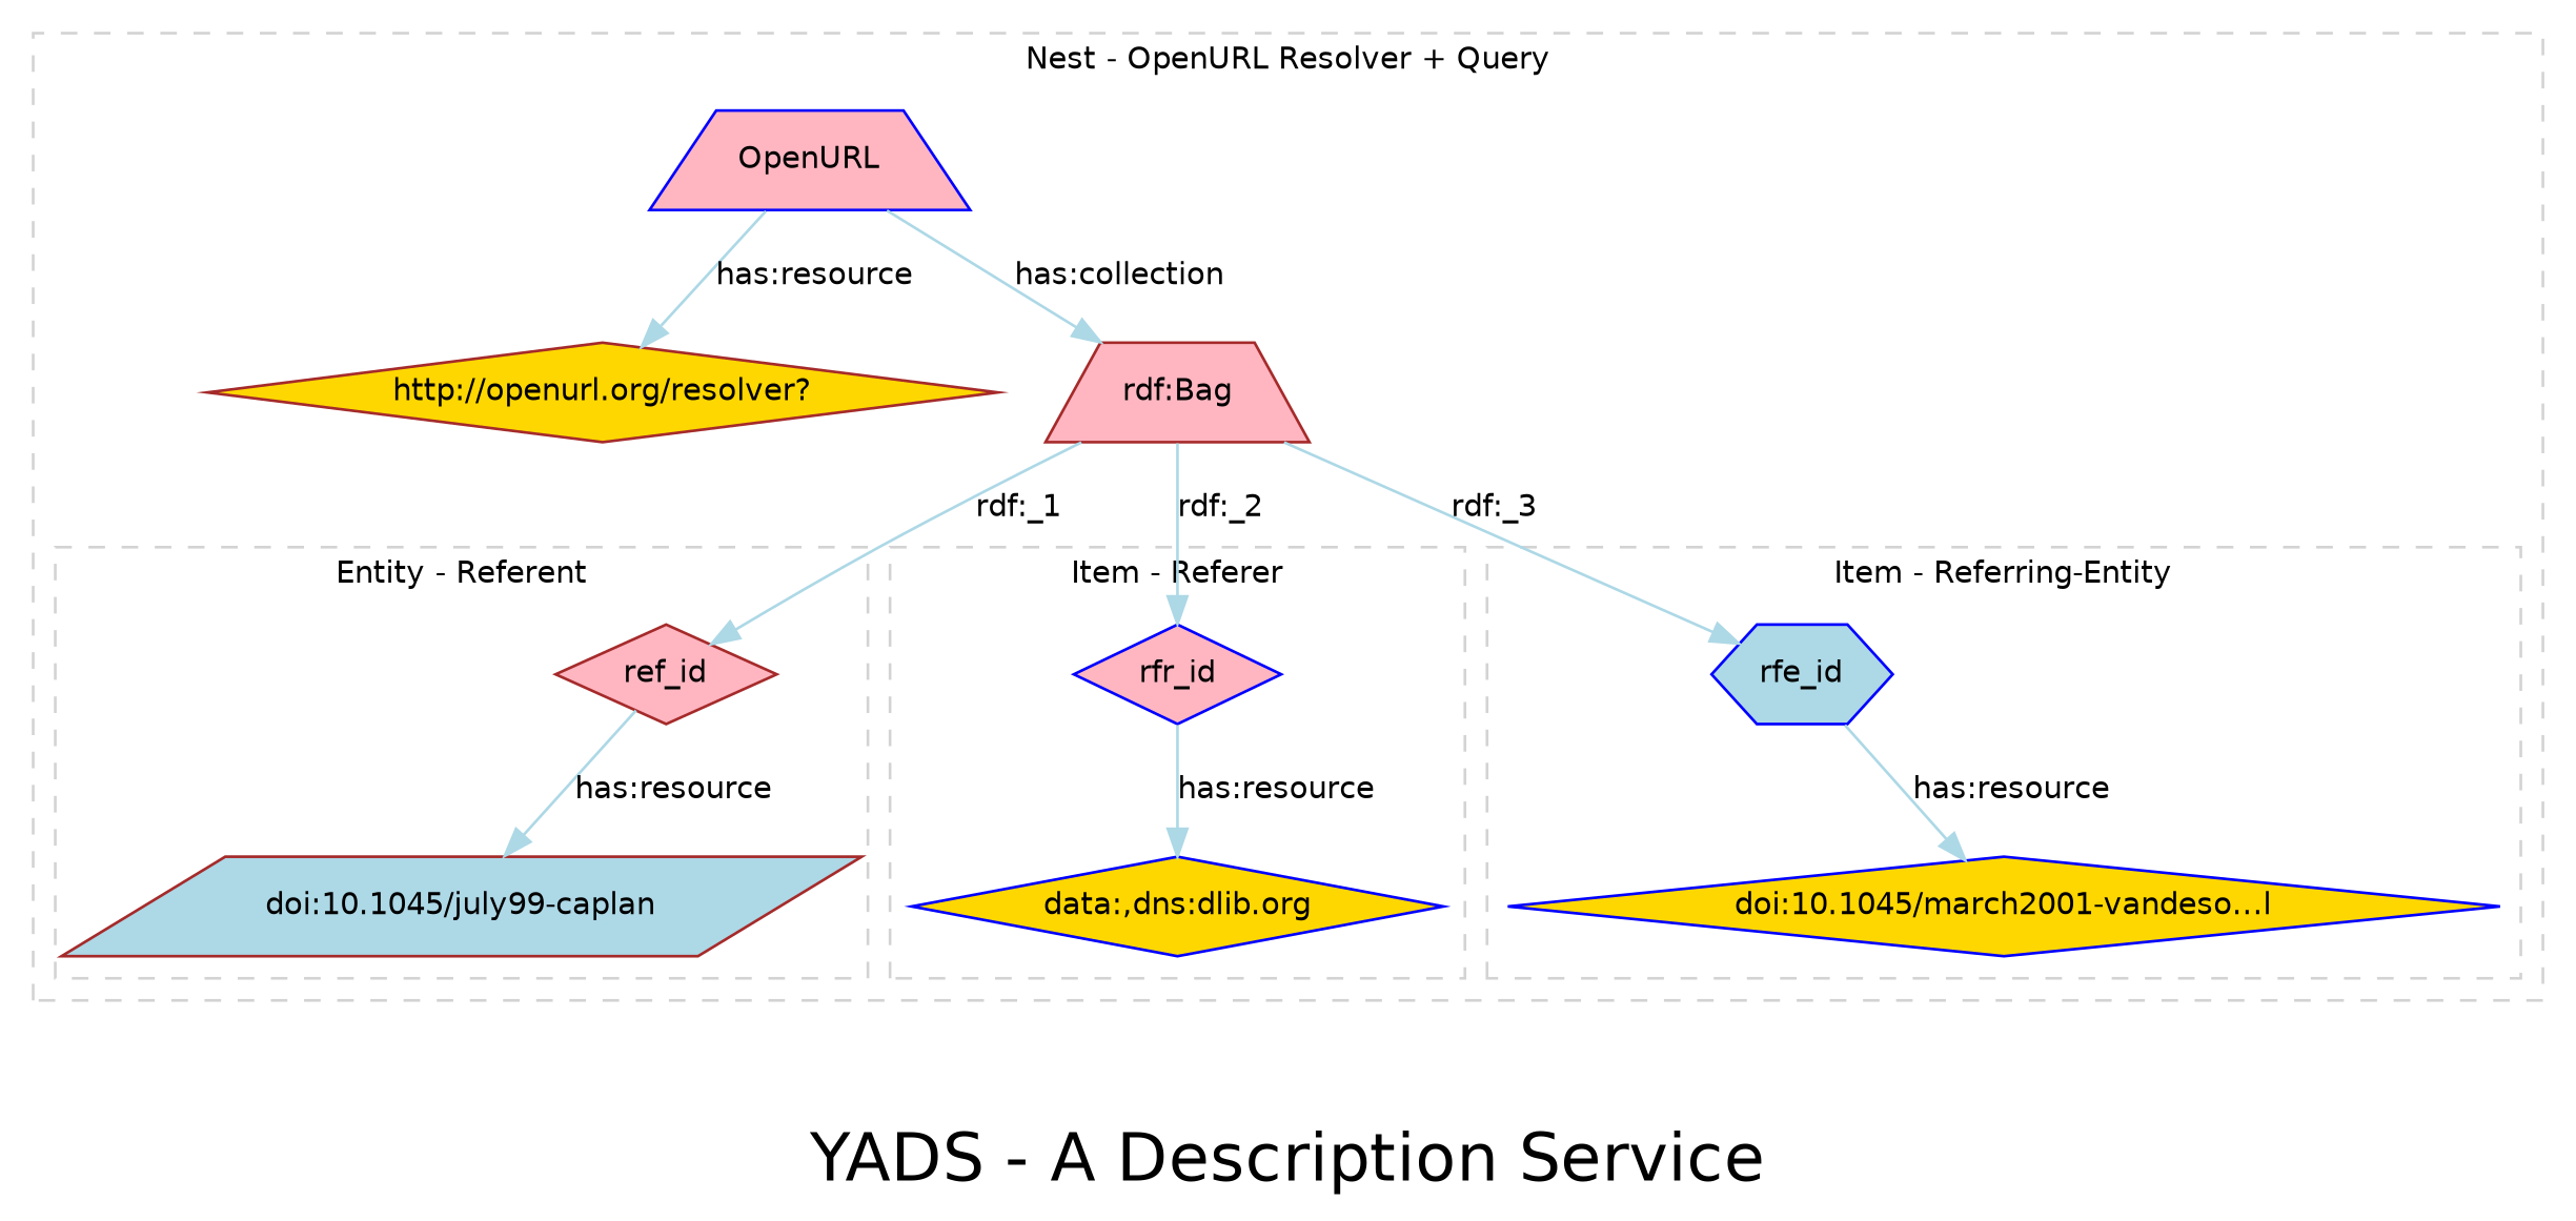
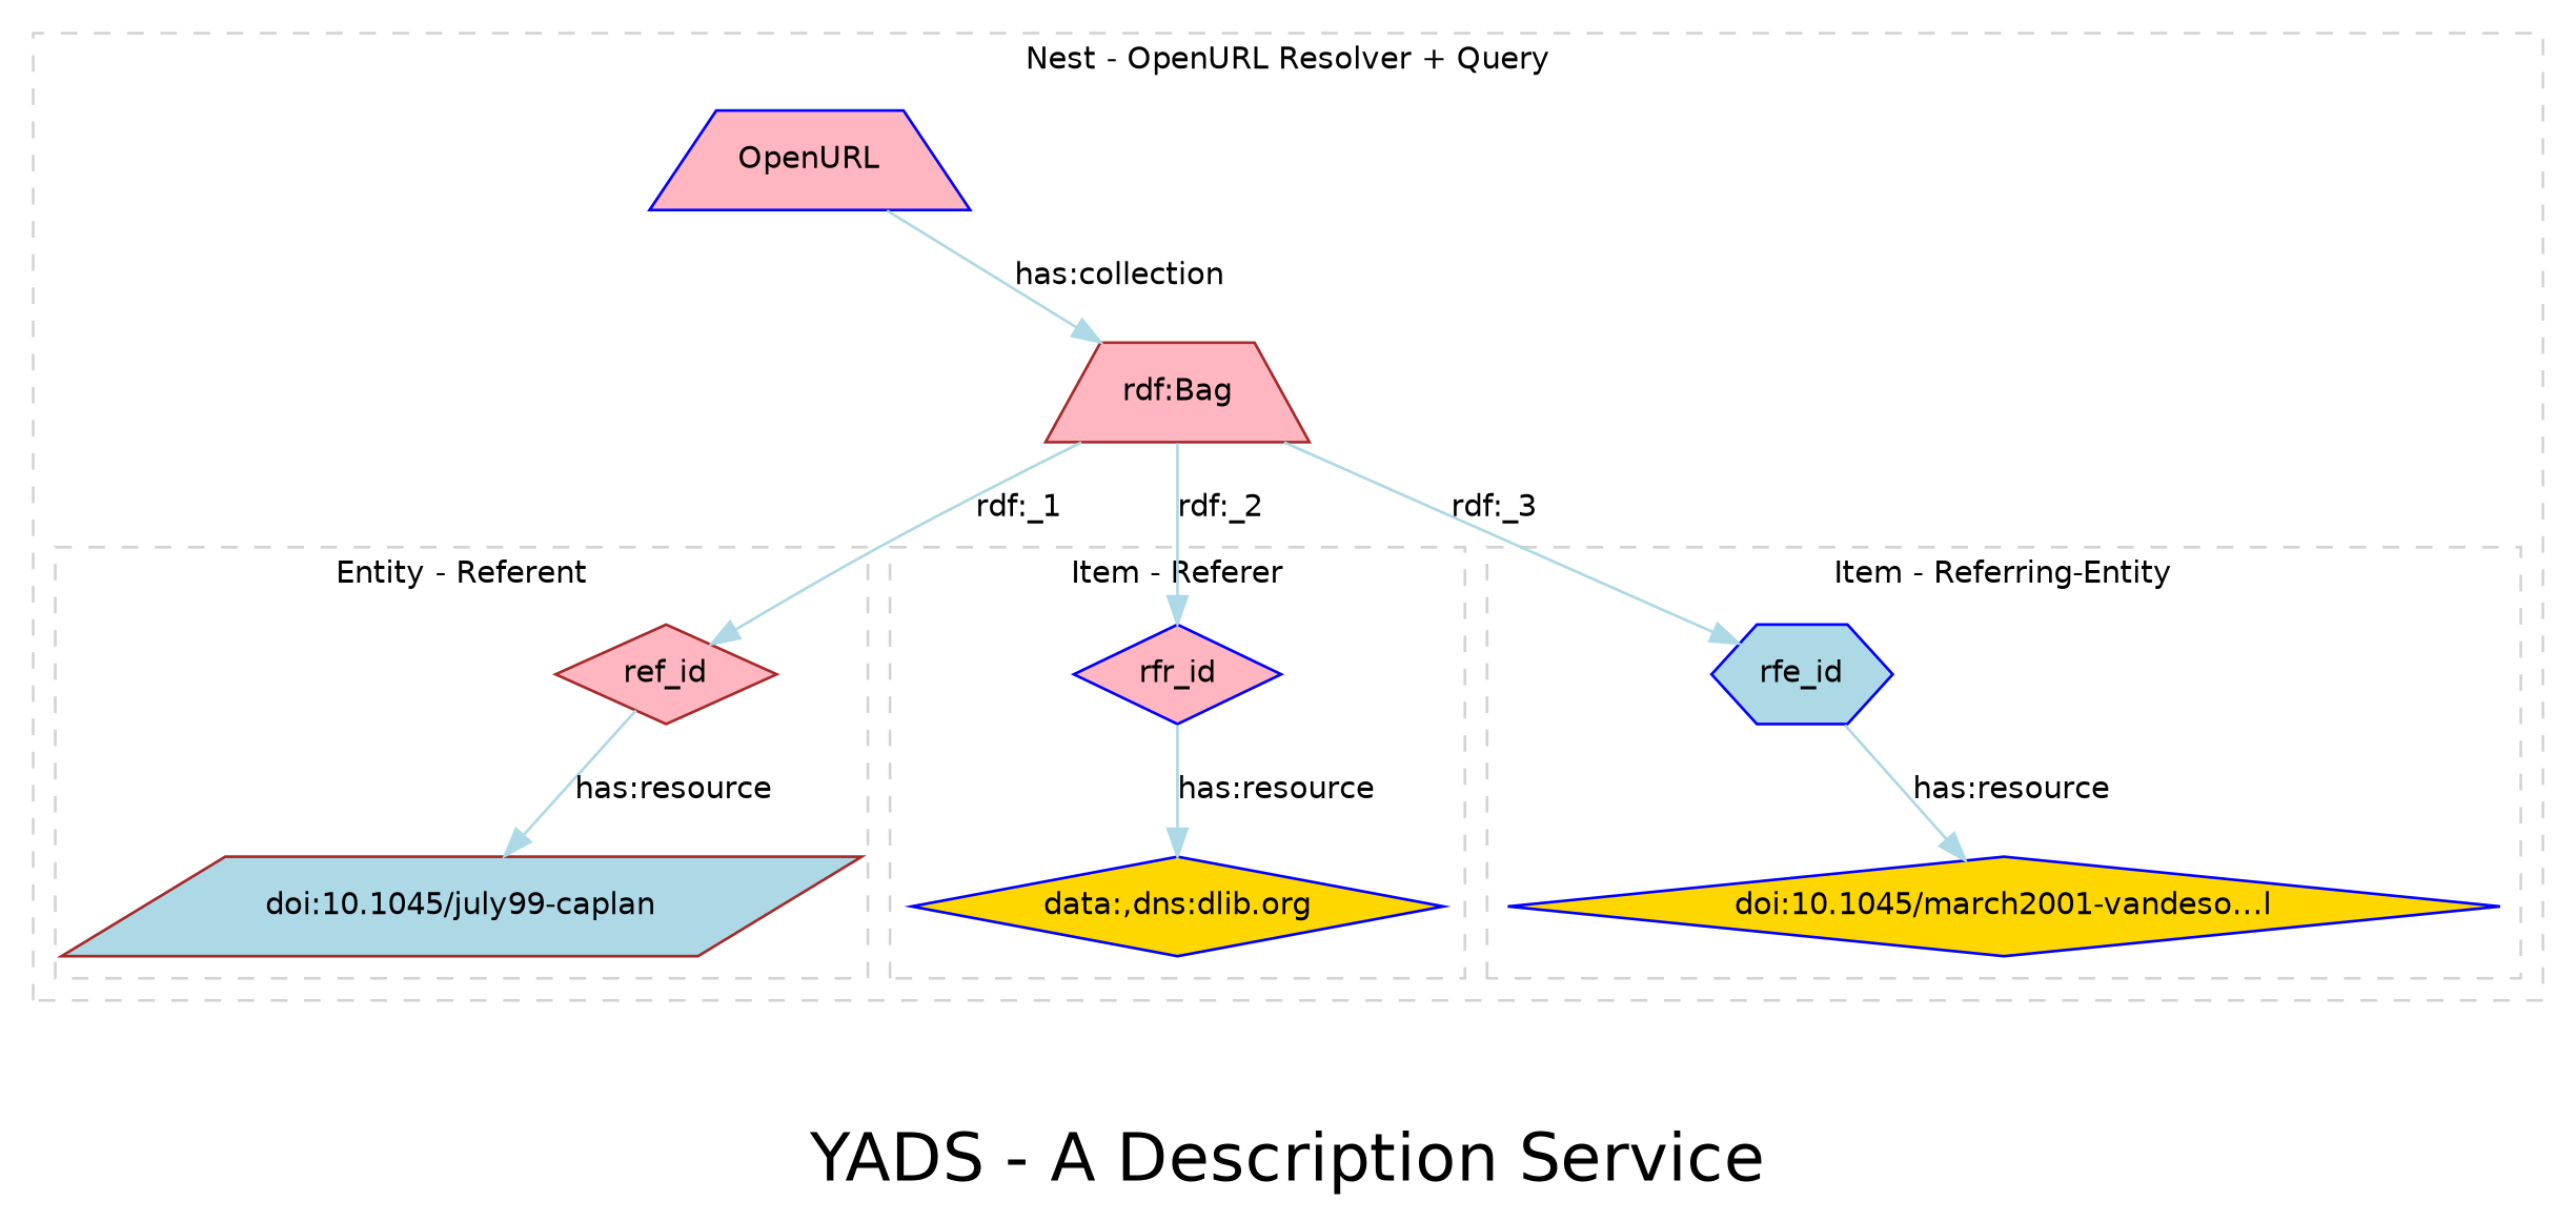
  digraph {
    fontname="DejaVu Sans"
    fontsize=24
    label="YADS - A Description Service"
    rankdir=TB
    node [color=blue fillcolor=lightpink fontcolor=black fontname="DejaVu Sans" fontsize=11 shape=diamond style=filled]
    edge [color=lightblue fontcolor=black fontname="DejaVu Sans" fontsize=11 style=filled]
    n1 [color=brown label=ref_id]
    "doi:10.1045/july99-caplan" [color=brown fillcolor=lightblue shape=parallelogram]
    n3 [label=rfr_id]
    "data:,dns:dlib.org" [fillcolor=gold]
    n5 [fillcolor=lightblue label=rfe_id shape=hexagon]
    "doi:10.1045/march2001-vandeso...l" [fillcolor=gold]
    n7 [label=OpenURL shape=trapezium]
-   "http://openurl.org/resolver?" [color=brown fillcolor=gold]
    n9 [color=brown label="rdf:Bag" shape=trapezium]
    subgraph cluster_1 {
      color=lightgrey
      fontcolor=black
      fontsize=11
      label="Nest - OpenURL Resolver + Query"
      style=dashed
      n7
-     "http://openurl.org/resolver?"
      n9
      subgraph cluster_2 {
        color=lightgrey
        fontcolor=black
        fontsize=11
        label="Entity - Referent"
        style=dashed
        n1
        "doi:10.1045/july99-caplan"
      }
      subgraph cluster_3 {
        color=lightgrey
        fontcolor=black
        fontsize=11
        label="Item - Referer"
        style=dashed
        n3
        "data:,dns:dlib.org"
      }
      subgraph cluster_4 {
        color=lightgrey
        fontcolor=black
        fontsize=11
        label="Item - Referring-Entity"
        style=dashed
        n5
        "doi:10.1045/march2001-vandeso...l"
      }
    }
    n1 -> "doi:10.1045/july99-caplan" [label="has:resource"]
    n3 -> "data:,dns:dlib.org" [label="has:resource"]
    n5 -> "doi:10.1045/march2001-vandeso...l" [label="has:resource"]
-   n7 -> "http://openurl.org/resolver?" [label="has:resource"]
    n7 -> n9 [label="has:collection"]
    n9 -> n1 [label="rdf:_1"]
    n9 -> n3 [label="rdf:_2"]
    n9 -> n5 [label="rdf:_3"]
  }
